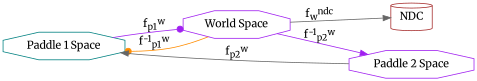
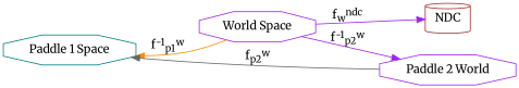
  digraph {
    fontname=Merriweather
    rankdir=LR
    node [color=purple fontname=Merriweather shape=octagon]
    edge [arrowhead=normal color=purple fontname=Merriweather]
    "Paddle 1 Space" [color=teal]
    "World Space"
-   "Paddle 2 Space"
+   "Paddle 2 Space" [label="Paddle 2 World"]
    NDC [color=brown shape=cylinder]
-   "Paddle 1 Space" -> "World Space" [arrowhead=dot label=<f<SUB>p1</SUB><SUP>w</SUP>>]
-   "World Space" -> "Paddle 1 Space" [arrowhead=dot color=darkorange label=<f<SUP>-1</SUP><SUB>p1</SUB><SUP>w</SUP>>]
+   "World Space" -> "Paddle 1 Space" [color=darkorange label=<f<SUP>-1</SUP><SUB>p1</SUB><SUP>w</SUP>>]
    "World Space" -> "Paddle 2 Space" [label=<f<SUP>-1</SUP><SUB>p2</SUB><SUP>w</SUP>>]
-   "World Space" -> NDC [color=gray40 label=<f<SUB>w</SUB><SUP>ndc</SUP>>]
+   "World Space" -> NDC [label=<f<SUB>w</SUB><SUP>ndc</SUP>>]
    "Paddle 2 Space" -> "Paddle 1 Space" [color=gray40 label=<f<SUB>p2</SUB><SUP>w</SUP>>]
  }
